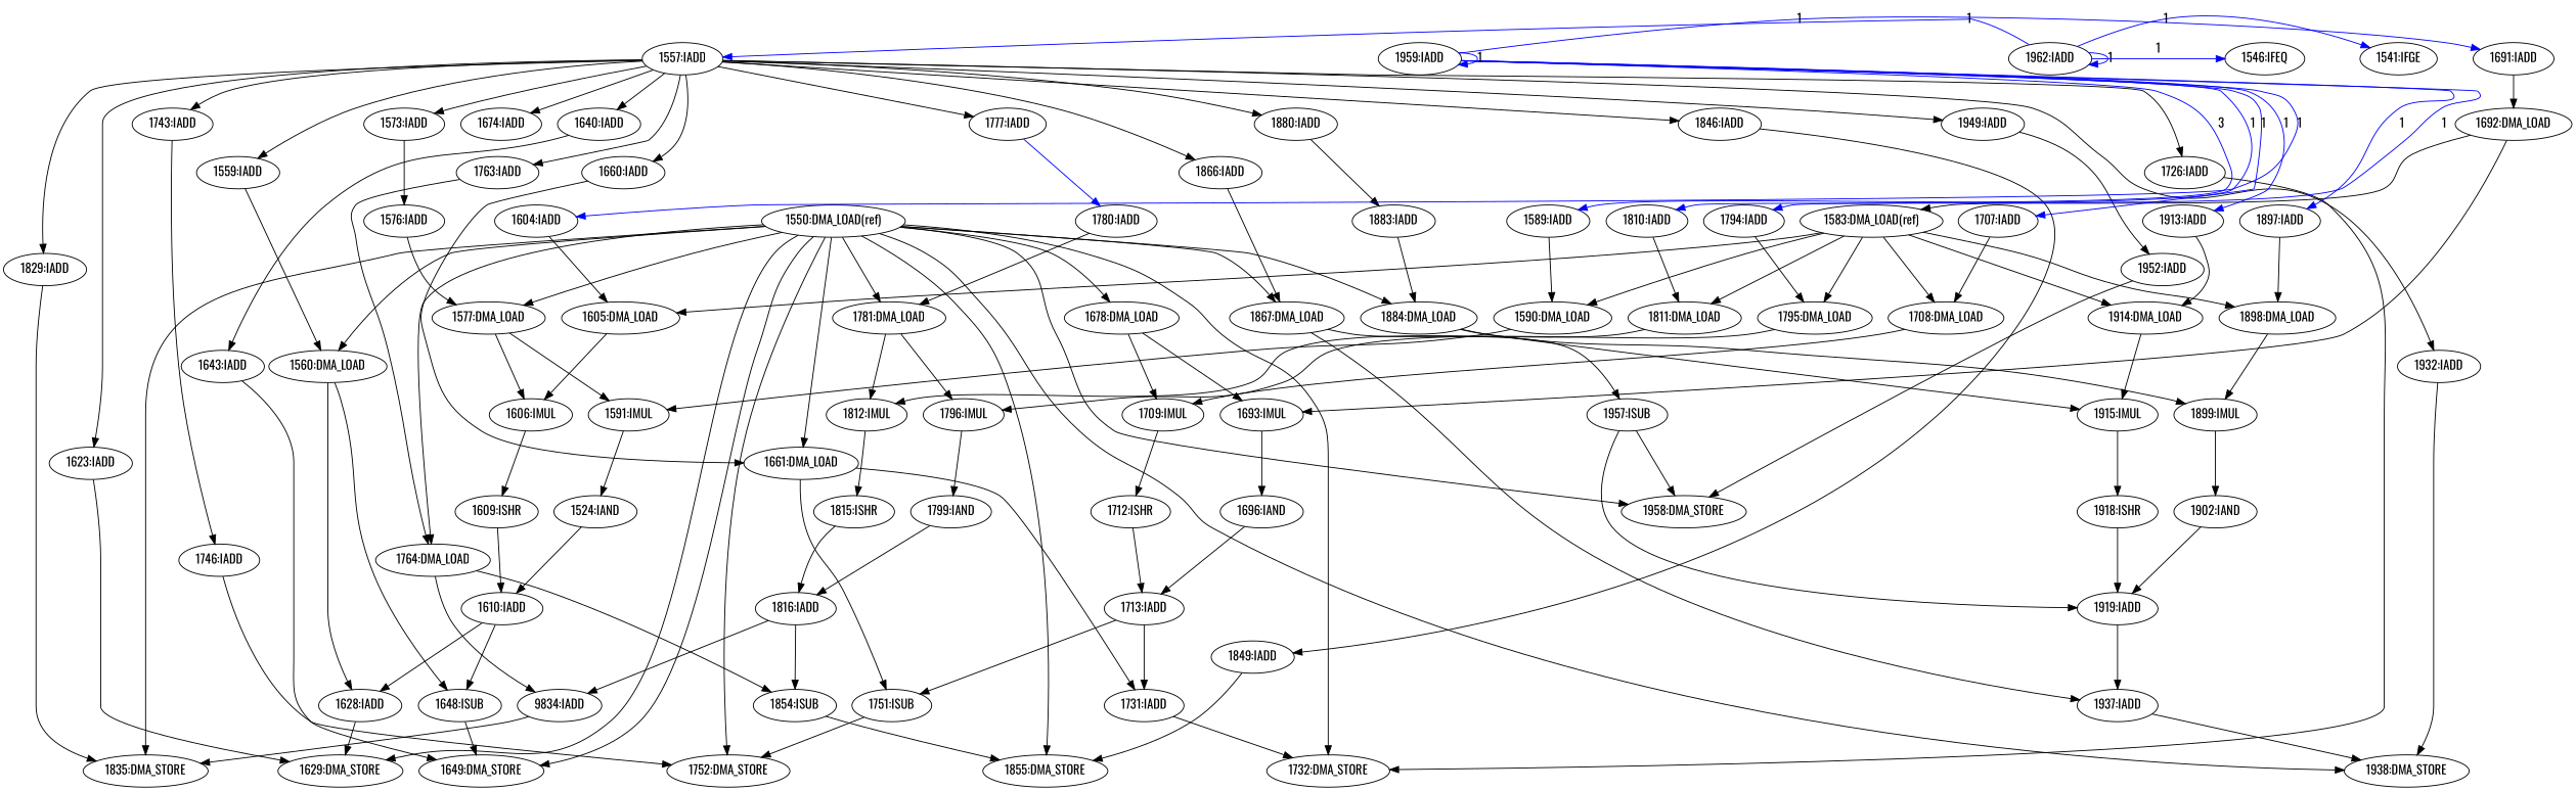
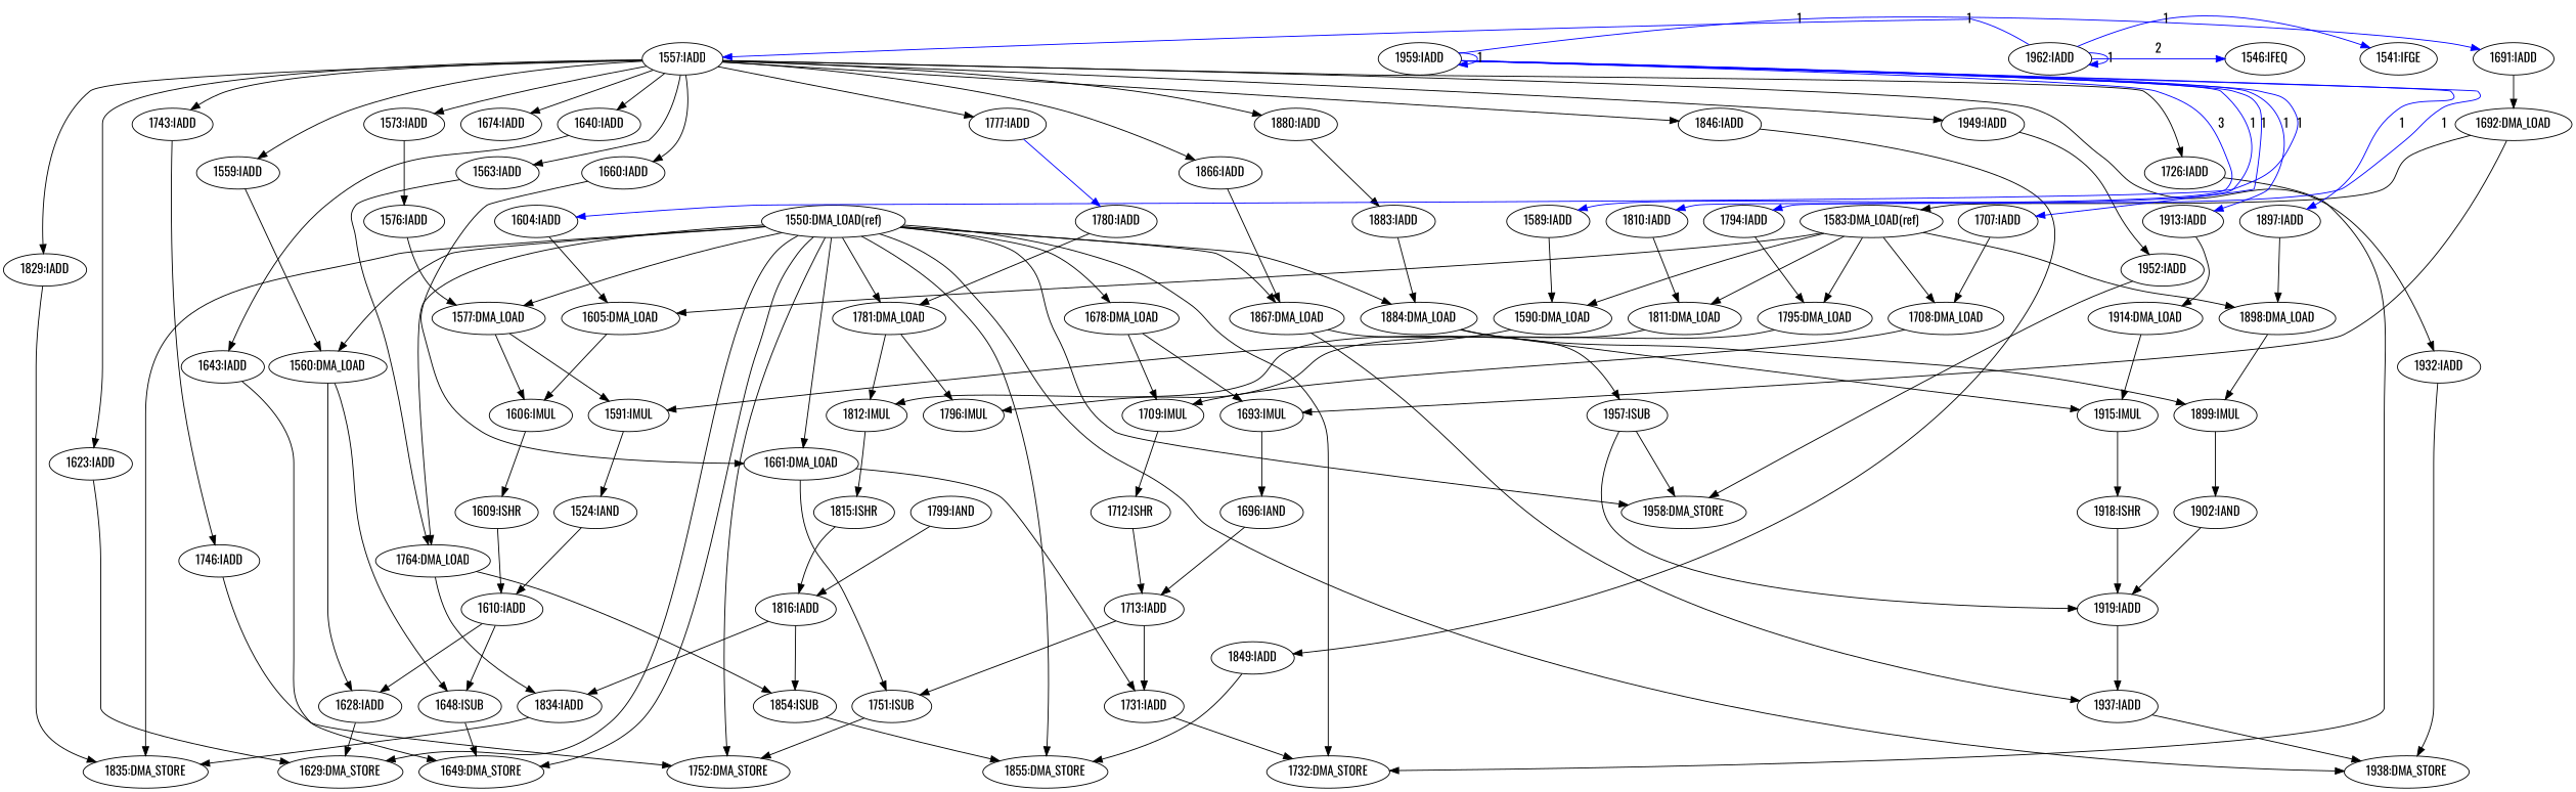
  digraph {
    fontname=Oswald
    node [fontname=Oswald]
    edge [fontname=Oswald]
    n1 [label="1746:IADD"]
    n2 [label="1752:DMA_STORE"]
    n3 [label="1743:IADD"]
    n4 [label="1795:DMA_LOAD"]
    n5 [label="1796:IMUL"]
    n6 [label="1799:IAND"]
    n7 [label="1583:DMA_LOAD(ref)"]
    n8 [label="1811:DMA_LOAD"]
    n9 [label="1708:DMA_LOAD"]
    n10 [label="1898:DMA_LOAD"]
    n11 [label="1914:DMA_LOAD"]
    n12 [label="1605:DMA_LOAD"]
    n13 [label="1590:DMA_LOAD"]
    n14 [label="1812:IMUL"]
    n15 [label="1709:IMUL"]
    n16 [label="1692:DMA_LOAD"]
    n17 [label="1693:IMUL"]
    n18 [label="1899:IMUL"]
    n19 [label="1915:IMUL"]
    n20 [label="1606:IMUL"]
    n21 [label="1591:IMUL"]
    n22 [label="1794:IADD"]
    n23 [label="1867:DMA_LOAD"]
    n24 [label="1957:ISUB"]
    n25 [label="1937:IADD"]
    n26 [label="1958:DMA_STORE"]
    n27 [label="1919:IADD"]
    n28 [label="1938:DMA_STORE"]
    n29 [label="1550:DMA_LOAD(ref)"]
    n30 [label="1732:DMA_STORE"]
    n31 [label="1781:DMA_LOAD"]
    n32 [label="1661:DMA_LOAD"]
    n33 [label="1764:DMA_LOAD"]
    n34 [label="1560:DMA_LOAD"]
    n35 [label="1884:DMA_LOAD"]
    n36 [label="1577:DMA_LOAD"]
    n37 [label="1678:DMA_LOAD"]
    n38 [label="1629:DMA_STORE"]
    n39 [label="1855:DMA_STORE"]
    n40 [label="1835:DMA_STORE"]
    n41 [label="1649:DMA_STORE"]
    n42 [label="1731:IADD"]
    n43 [label="1751:ISUB"]
    n44 [label="1854:ISUB"]
-   n45 [label="9834:IADD"]
+   n45 [label="1834:IADD"]
    n46 [label="1628:IADD"]
    n47 [label="1648:ISUB"]
    n48 [label="1866:IADD"]
    n49 [label="1726:IADD"]
    n50 [label="1557:IADD"]
    n51 [label="1932:IADD"]
    n52 [label="1880:IADD"]
    n53 [label="1660:IADD"]
    n54 [label="1846:IADD"]
-   n55 [label="1763:IADD"]
+   n55 [label="1563:IADD"]
    n56 [label="1559:IADD"]
    n57 [label="1777:IADD"]
    n58 [label="1623:IADD"]
    n59 [label="1640:IADD"]
    n60 [label="1949:IADD"]
    n61 [label="1674:IADD"]
    n62 [label="1829:IADD"]
    n63 [label="1573:IADD"]
    n64 [label="1883:IADD"]
    n65 [label="1849:IADD"]
    n66 [label="1780:IADD"]
    n67 [label="1643:IADD"]
    n68 [label="1952:IADD"]
    n69 [label="1576:IADD"]
    n70 [label="1815:ISHR"]
    n71 [label="1810:IADD"]
    n72 [label="1712:ISHR"]
    n73 [label="1707:IADD"]
    n74 [label="1696:IAND"]
    n75 [label="1691:IADD"]
    n76 [label="1816:IADD"]
    n77 [label="1902:IAND"]
    n78 [label="1918:ISHR"]
    n79 [label="1609:ISHR"]
    n80 [label="1610:IADD"]
    n81 [label="1913:IADD"]
    n82 [label="1604:IADD"]
    n83 [label="1713:IADD"]
    n84 [label="1524:IAND"]
    n85 [label="1897:IADD"]
    n86 [label="1589:IADD"]
    n87 [label="1959:IADD"]
    n88 [label="1962:IADD"]
    n89 [label="1546:IFEQ"]
    n90 [label="1541:IFGE"]
    n1 -> n2
    n3 -> n1
    n4 -> n5
-   n5 -> n6
    n6 -> n76
    n7 -> n4
    n7 -> n8
    n7 -> n9
    n7 -> n10
-   n7 -> n11
    n7 -> n12
    n7 -> n13
    n8 -> n14
    n9 -> n15
    n10 -> n18
    n11 -> n19
    n12 -> n20
    n13 -> n21
    n14 -> n70
    n15 -> n72
    n16 -> n7
    n16 -> n17
    n17 -> n74
    n18 -> n77
    n19 -> n78
    n20 -> n79
    n21 -> n84
    n22 -> n4
    n23 -> n24
    n23 -> n25
    n24 -> n26
    n24 -> n27
    n25 -> n28
    n27 -> n25
    n29 -> n2
    n29 -> n23
    n29 -> n26
    n29 -> n28
    n29 -> n30
    n29 -> n31
    n29 -> n32
    n29 -> n33
    n29 -> n34
    n29 -> n35
    n29 -> n36
    n29 -> n37
    n29 -> n38
    n29 -> n39
    n29 -> n40
    n29 -> n41
    n31 -> n5
    n31 -> n14
    n32 -> n42
    n32 -> n43
    n33 -> n44
    n33 -> n45
    n34 -> n46
    n34 -> n47
    n35 -> n18
    n35 -> n19
    n36 -> n20
    n36 -> n21
    n37 -> n15
    n37 -> n17
    n42 -> n30
    n43 -> n2
    n44 -> n39
    n45 -> n40
    n46 -> n38
    n47 -> n41
    n48 -> n23
    n49 -> n30
    n50 -> n3
    n50 -> n48
    n50 -> n49
    n50 -> n51
    n50 -> n52
    n50 -> n53
    n50 -> n54
    n50 -> n55
    n50 -> n56
    n50 -> n57
    n50 -> n58
    n50 -> n59
    n50 -> n60
    n50 -> n61
    n50 -> n62
    n50 -> n63
    n51 -> n28
    n52 -> n64
    n53 -> n32
    n54 -> n65
    n55 -> n33
    n56 -> n34
    n57 -> n66 [color=blue]
    n58 -> n38
    n59 -> n67
    n60 -> n68
    n62 -> n40
    n63 -> n69
    n64 -> n35
    n65 -> n39
    n66 -> n31
    n67 -> n41
    n68 -> n26
    n69 -> n36
    n70 -> n76
    n71 -> n8
    n72 -> n83
    n73 -> n9
    n74 -> n83
    n75 -> n16
    n76 -> n44
    n76 -> n45
    n77 -> n27
    n78 -> n27
    n79 -> n80
    n80 -> n46
    n80 -> n47
    n81 -> n11
    n82 -> n12
    n83 -> n42
    n83 -> n43
    n84 -> n80
    n85 -> n10
    n86 -> n13
    n87 -> n22 [color=blue constraint=false label=3]
    n87 -> n71 [color=blue constraint=false label=1]
    n87 -> n73 [color=blue constraint=false label=1]
    n87 -> n75 [color=blue constraint=false label=1]
    n87 -> n81 [color=blue constraint=false label=1]
    n87 -> n82 [color=blue constraint=false label=1]
    n87 -> n85 [color=blue constraint=false label=1]
    n87 -> n86 [color=blue constraint=false label=1]
    n87 -> n87 [color=blue constraint=false label=1]
    n88 -> n50 [color=blue constraint=false label=1]
    n88 -> n88 [color=blue constraint=false label=1]
-   n88 -> n89 [color=blue constraint=false label=1]
+   n88 -> n89 [color=blue constraint=false label=2]
    n88 -> n90 [color=blue constraint=false label=1]
  }
